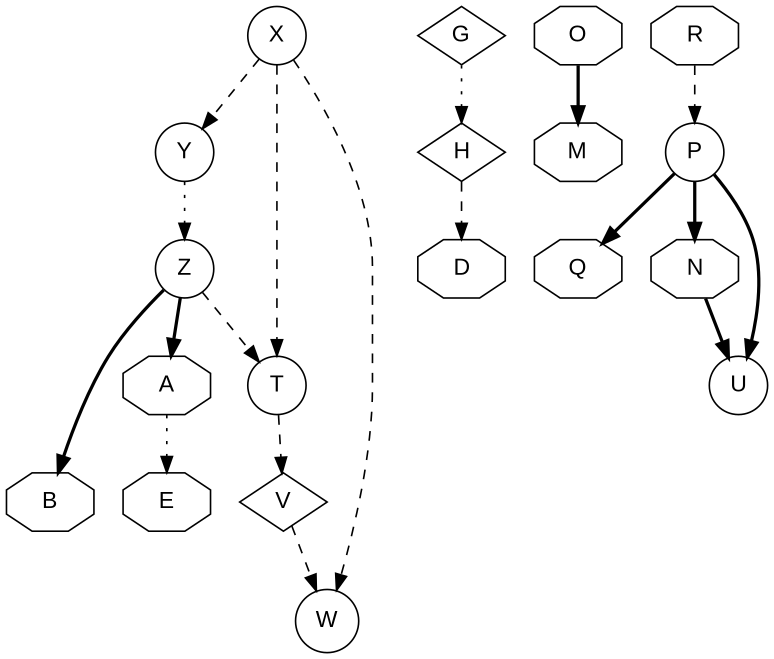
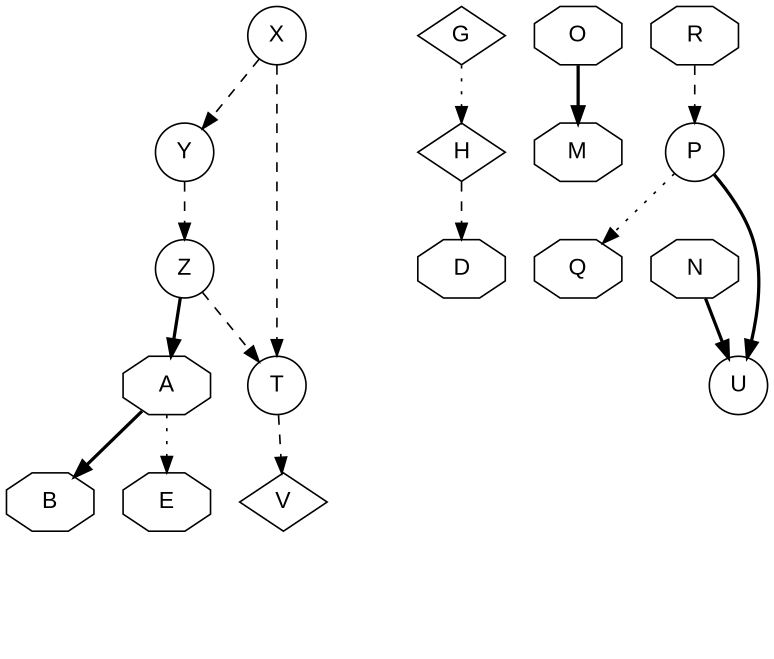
  digraph {
    fontname="Liberation Sans"
    node [fontname="Liberation Sans" shape=octagon]
    edge [fontname="Liberation Sans" style=dashed]
    A
    B
    E
    G [shape=diamond]
    H [shape=diamond]
    D
    O
    M
    P [shape=circle]
    Q
    N
    U [shape=circle]
    R
    T [shape=circle]
    V [shape=diamond]
-   W [shape=circle]
    X [shape=circle]
    Y [shape=circle]
    Z [shape=circle]
-   Z -> B [style=bold]
+   A -> B [style=bold]
    A -> E [style=dotted]
    G -> H [style=dotted]
    H -> D
    O -> M [style=bold]
-   P -> Q [style=bold]
-   P -> N [style=bold]
+   P -> Q [style=dotted]
    P -> U [style=bold]
    N -> U [style=bold]
    R -> P
    T -> V
-   V -> W
    X -> T
-   X -> W
    X -> Y
-   Y -> Z [style=dotted]
+   Y -> Z
    Z -> A [style=bold]
    Z -> T
  }
